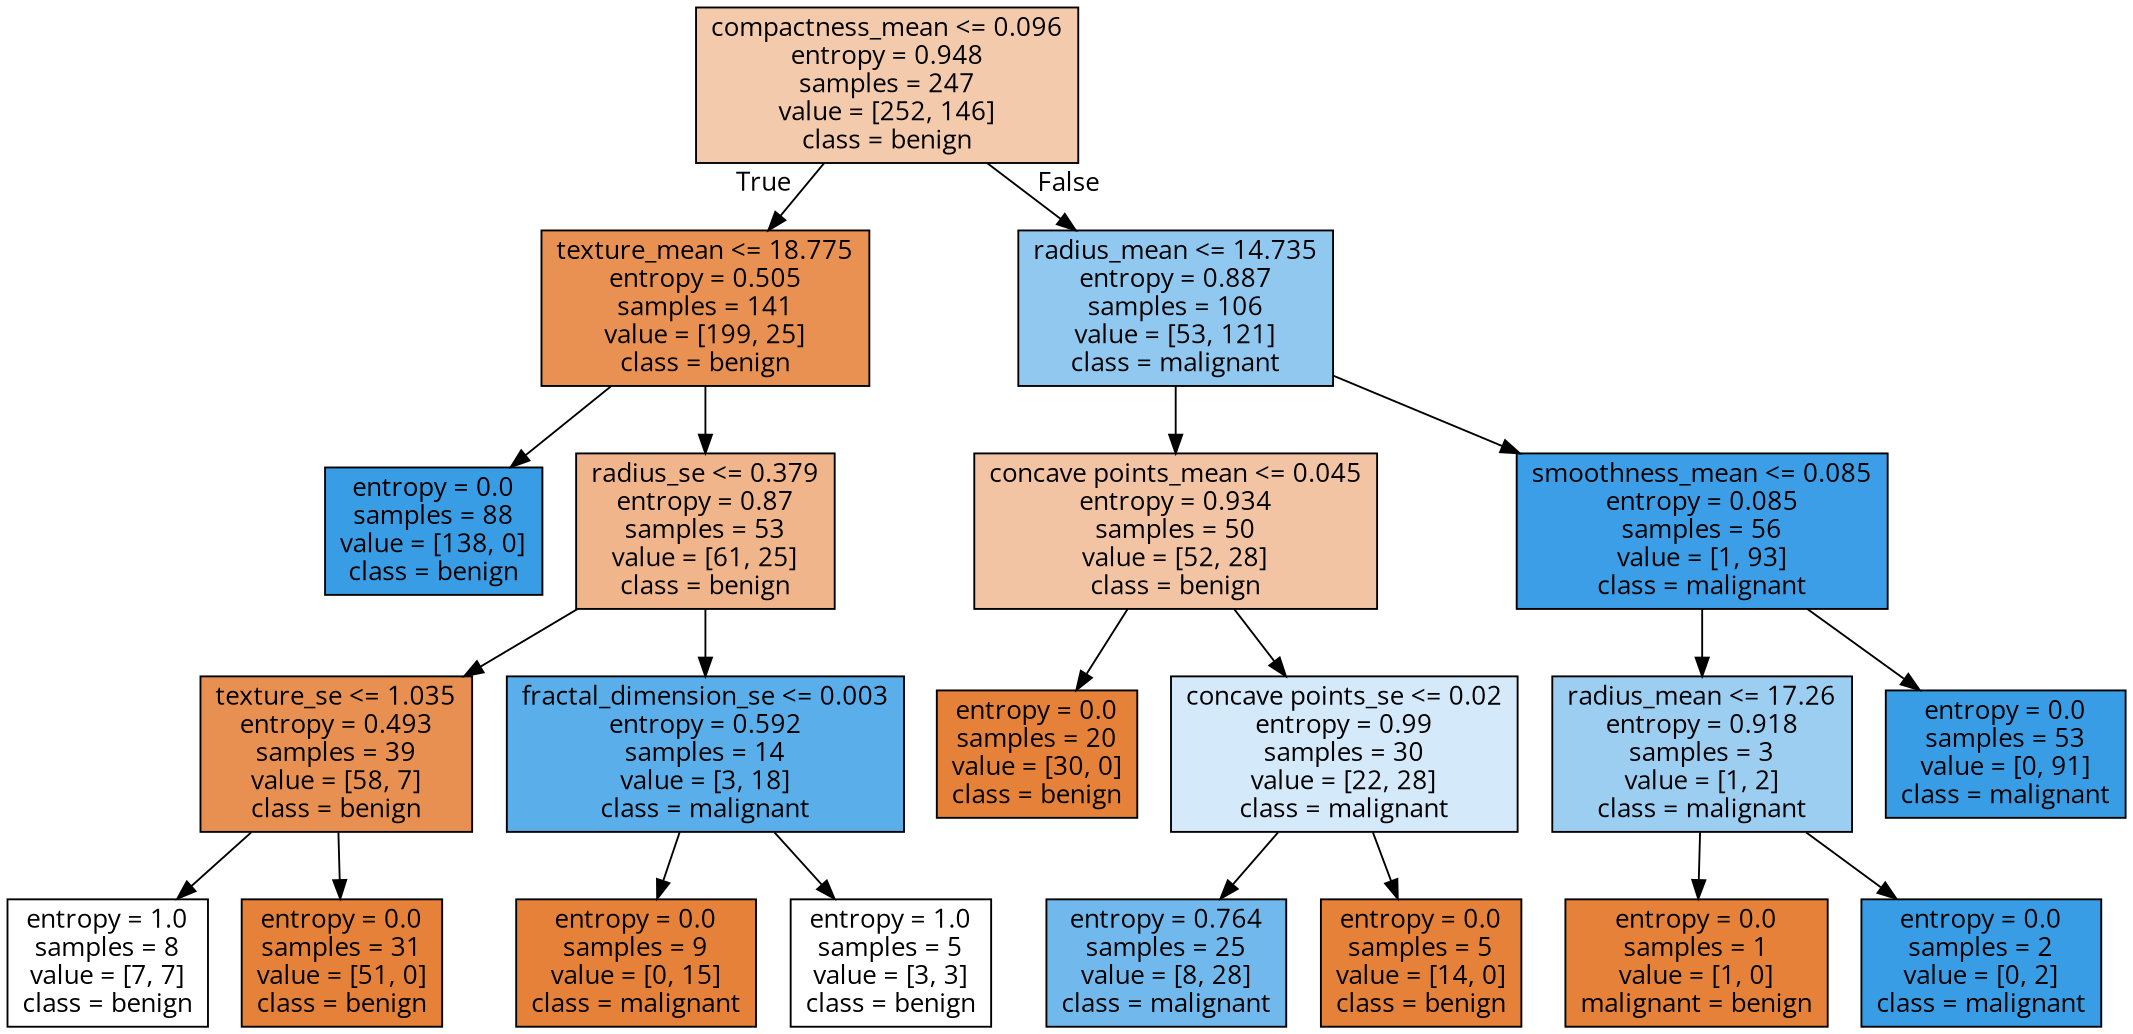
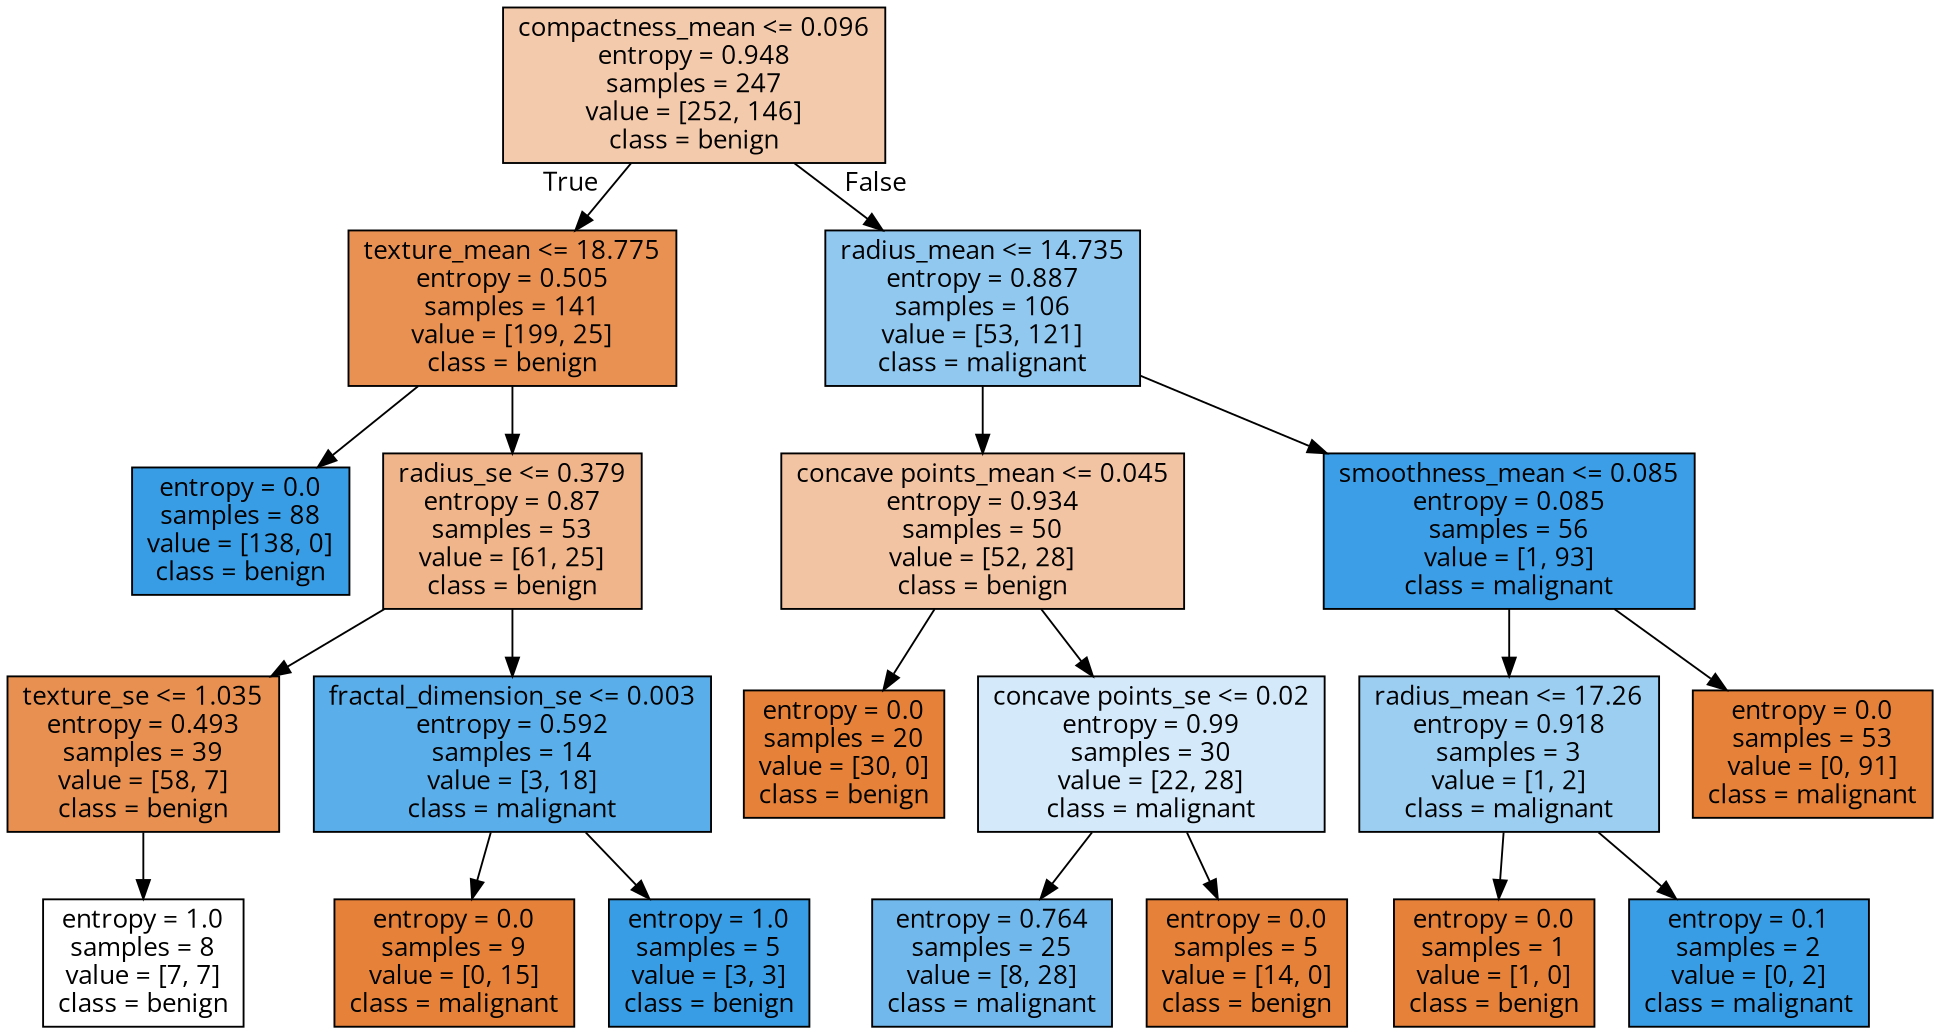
  digraph {
    fontname="Open Sans"
    node [color=black fillcolor="#e58139ff" fontname="Open Sans" shape=box style=filled]
    edge [fontname="Open Sans"]
    n1 [fillcolor="#e581396b" label="compactness_mean <= 0.096\nentropy = 0.948\nsamples = 247\nvalue = [252, 146]\nclass = benign"]
    n2 [fillcolor="#e58139df" label="texture_mean <= 18.775\nentropy = 0.505\nsamples = 141\nvalue = [199, 25]\nclass = benign"]
    n3 [fillcolor="#399de58f" label="radius_mean <= 14.735\nentropy = 0.887\nsamples = 106\nvalue = [53, 121]\nclass = malignant"]
    n4 [fillcolor="#399de5ff" label="entropy = 0.0\nsamples = 88\nvalue = [138, 0]\nclass = benign"]
    n5 [fillcolor="#e5813996" label="radius_se <= 0.379\nentropy = 0.87\nsamples = 53\nvalue = [61, 25]\nclass = benign"]
    n6 [fillcolor="#e5813976" label="concave points_mean <= 0.045\nentropy = 0.934\nsamples = 50\nvalue = [52, 28]\nclass = benign"]
    n7 [fillcolor="#399de5fc" label="smoothness_mean <= 0.085\nentropy = 0.085\nsamples = 56\nvalue = [1, 93]\nclass = malignant"]
    n8 [fillcolor="#e58139e0" label="texture_se <= 1.035\nentropy = 0.493\nsamples = 39\nvalue = [58, 7]\nclass = benign"]
    n9 [fillcolor="#399de5d4" label="fractal_dimension_se <= 0.003\nentropy = 0.592\nsamples = 14\nvalue = [3, 18]\nclass = malignant"]
    n10 [fillcolor="#e5813900" label="entropy = 1.0\nsamples = 8\nvalue = [7, 7]\nclass = benign"]
-   n11 [label="entropy = 0.0\nsamples = 31\nvalue = [51, 0]\nclass = benign"]
    n12 [label="entropy = 0.0\nsamples = 9\nvalue = [0, 15]\nclass = malignant"]
-   n13 [fillcolor="#e5813900" label="entropy = 1.0\nsamples = 5\nvalue = [3, 3]\nclass = benign"]
+   n13 [fillcolor="#399de5ff" label="entropy = 1.0\nsamples = 5\nvalue = [3, 3]\nclass = benign"]
    n14 [label="entropy = 0.0\nsamples = 20\nvalue = [30, 0]\nclass = benign"]
    n15 [fillcolor="#399de537" label="concave points_se <= 0.02\nentropy = 0.99\nsamples = 30\nvalue = [22, 28]\nclass = malignant"]
    n16 [fillcolor="#399de57f" label="radius_mean <= 17.26\nentropy = 0.918\nsamples = 3\nvalue = [1, 2]\nclass = malignant"]
-   n17 [fillcolor="#399de5ff" label="entropy = 0.0\nsamples = 53\nvalue = [0, 91]\nclass = malignant"]
+   n17 [label="entropy = 0.0\nsamples = 53\nvalue = [0, 91]\nclass = malignant"]
    n18 [fillcolor="#399de5b6" label="entropy = 0.764\nsamples = 25\nvalue = [8, 28]\nclass = malignant"]
    n19 [label="entropy = 0.0\nsamples = 5\nvalue = [14, 0]\nclass = benign"]
-   n20 [label="entropy = 0.0\nsamples = 1\nvalue = [1, 0]\nmalignant = benign"]
-   n21 [fillcolor="#399de5ff" label="entropy = 0.0\nsamples = 2\nvalue = [0, 2]\nclass = malignant"]
+   n20 [label="entropy = 0.0\nsamples = 1\nvalue = [1, 0]\nclass = benign"]
+   n21 [fillcolor="#399de5ff" label="entropy = 0.1\nsamples = 2\nvalue = [0, 2]\nclass = malignant"]
    n1 -> n2 [headlabel=True labelangle=45 labeldistance=2.5]
    n1 -> n3 [headlabel=False labelangle=-45 labeldistance=2.5]
    n2 -> n4
    n2 -> n5
    n3 -> n6
    n3 -> n7
    n5 -> n8
    n5 -> n9
    n6 -> n14
    n6 -> n15
    n7 -> n16
    n7 -> n17
    n8 -> n10
-   n8 -> n11
    n9 -> n12
    n9 -> n13
    n15 -> n18
    n15 -> n19
    n16 -> n20
    n16 -> n21
  }
